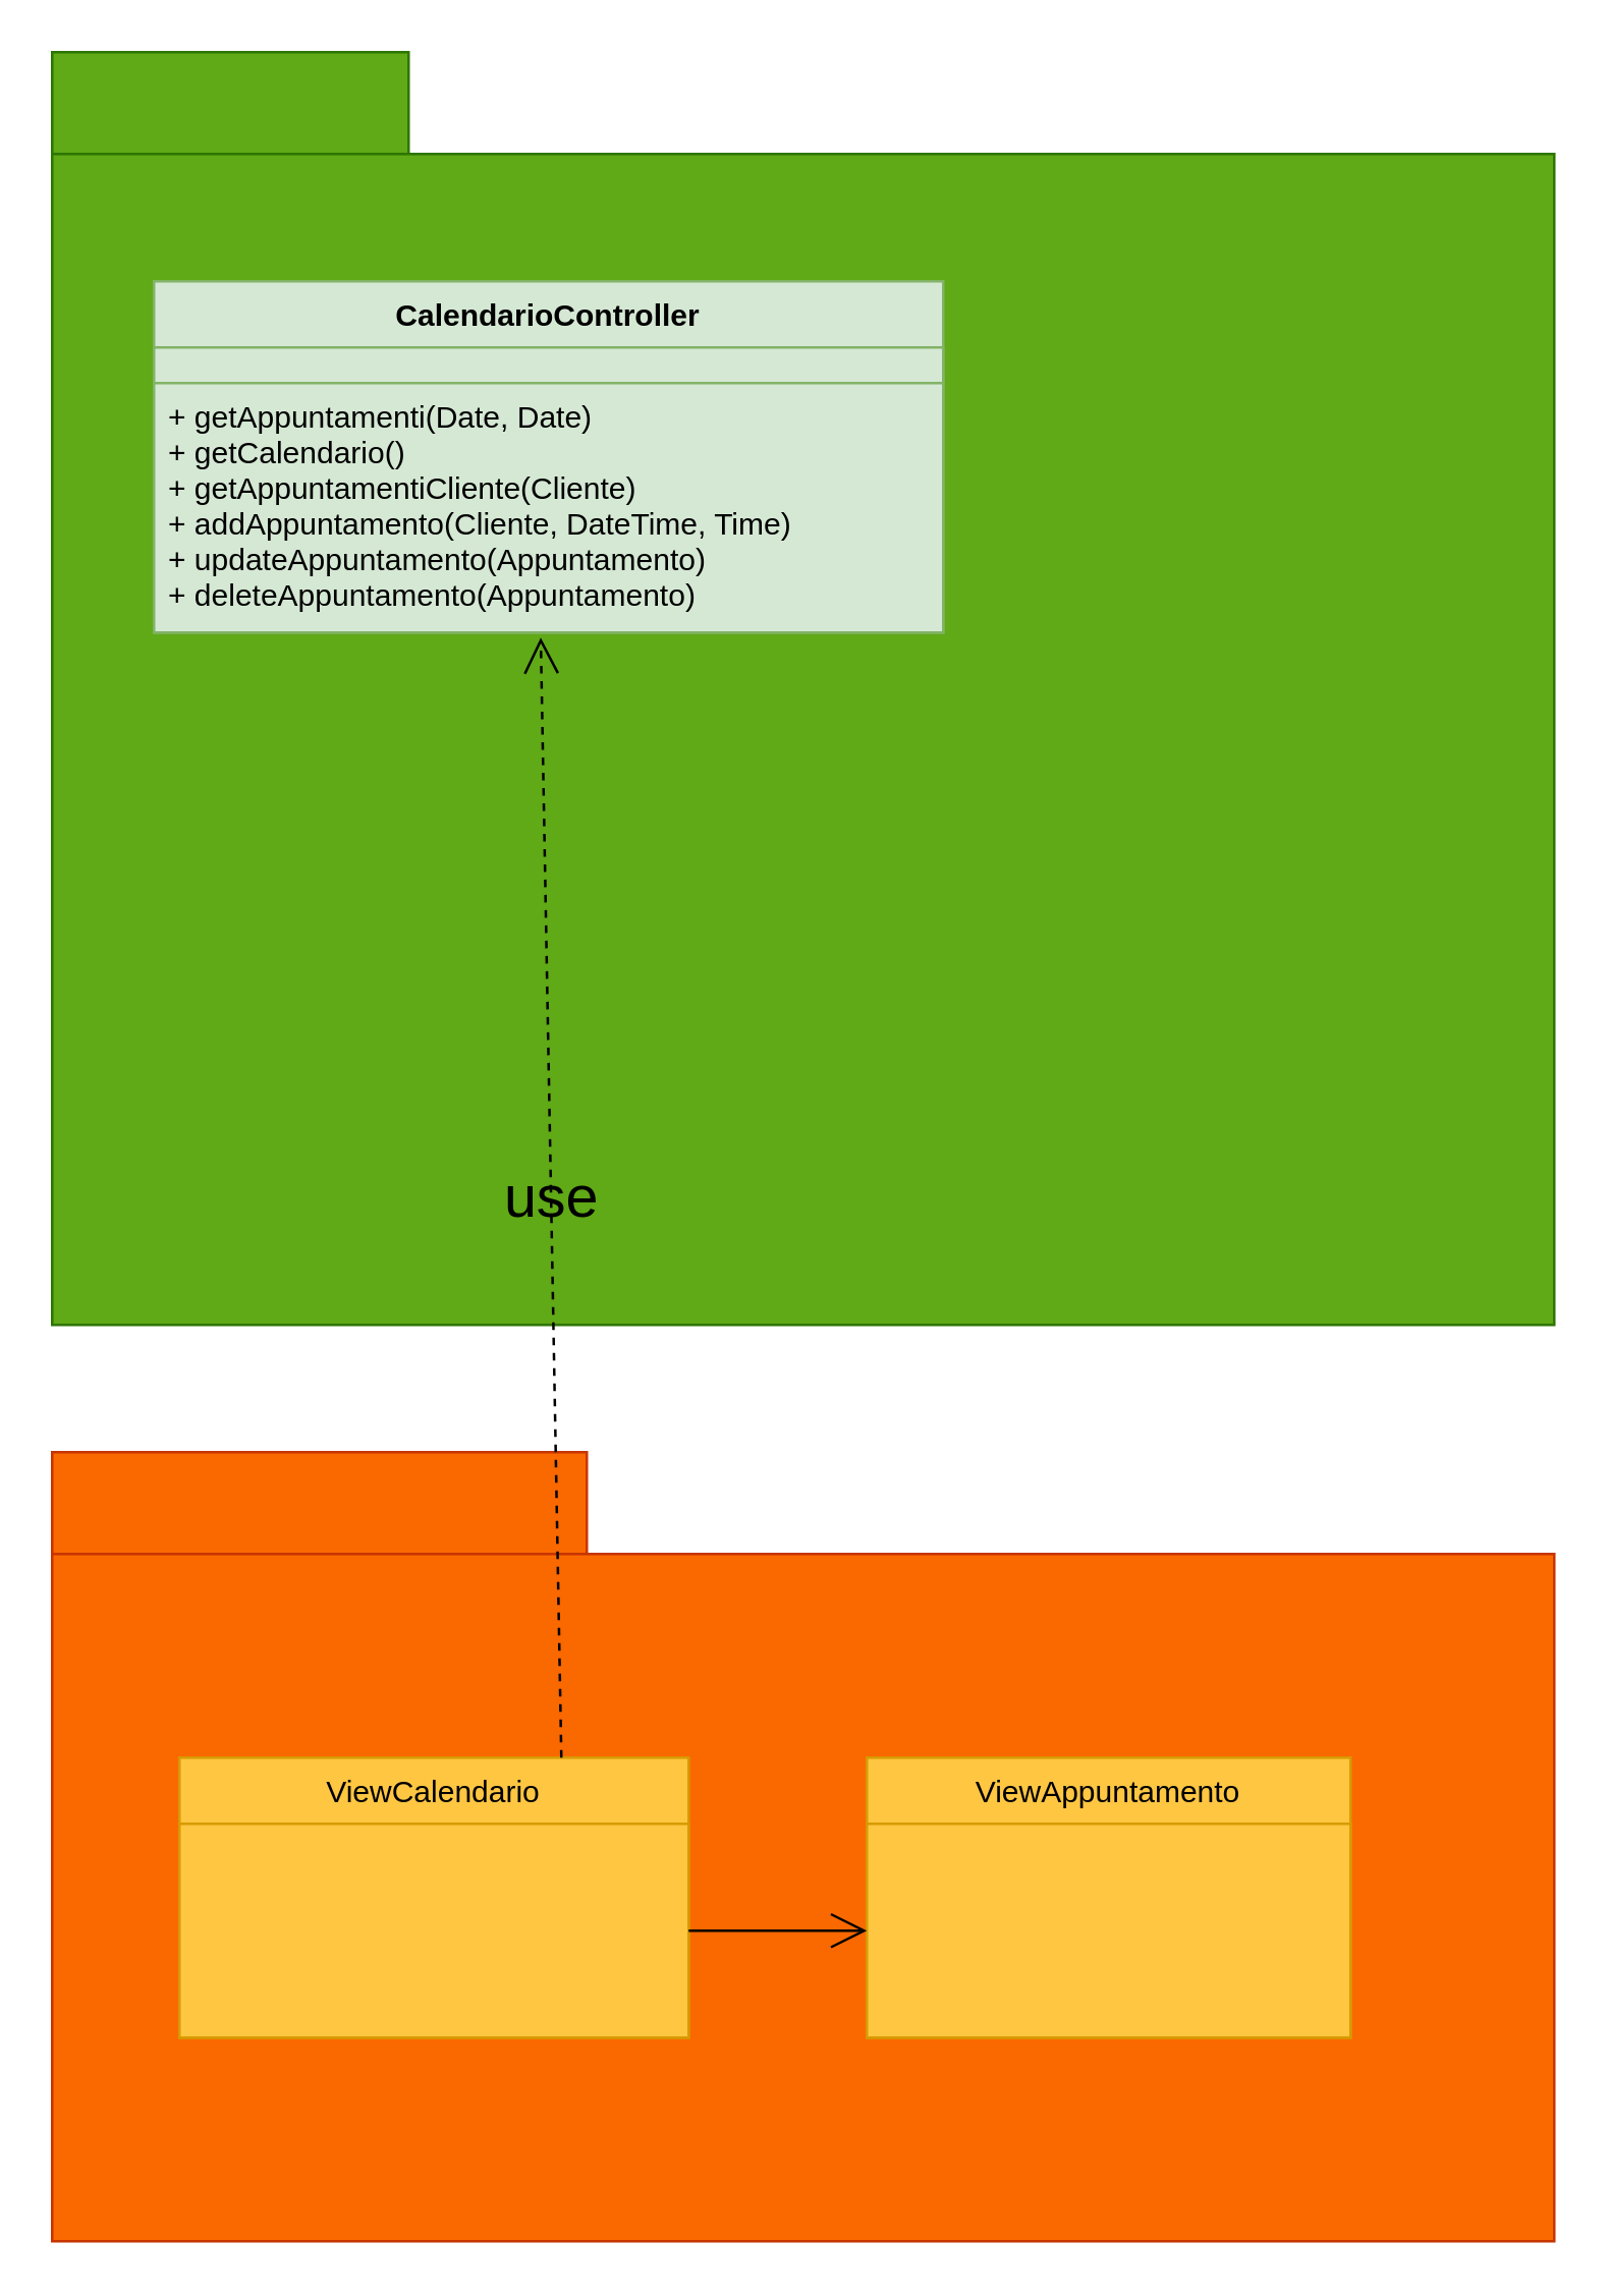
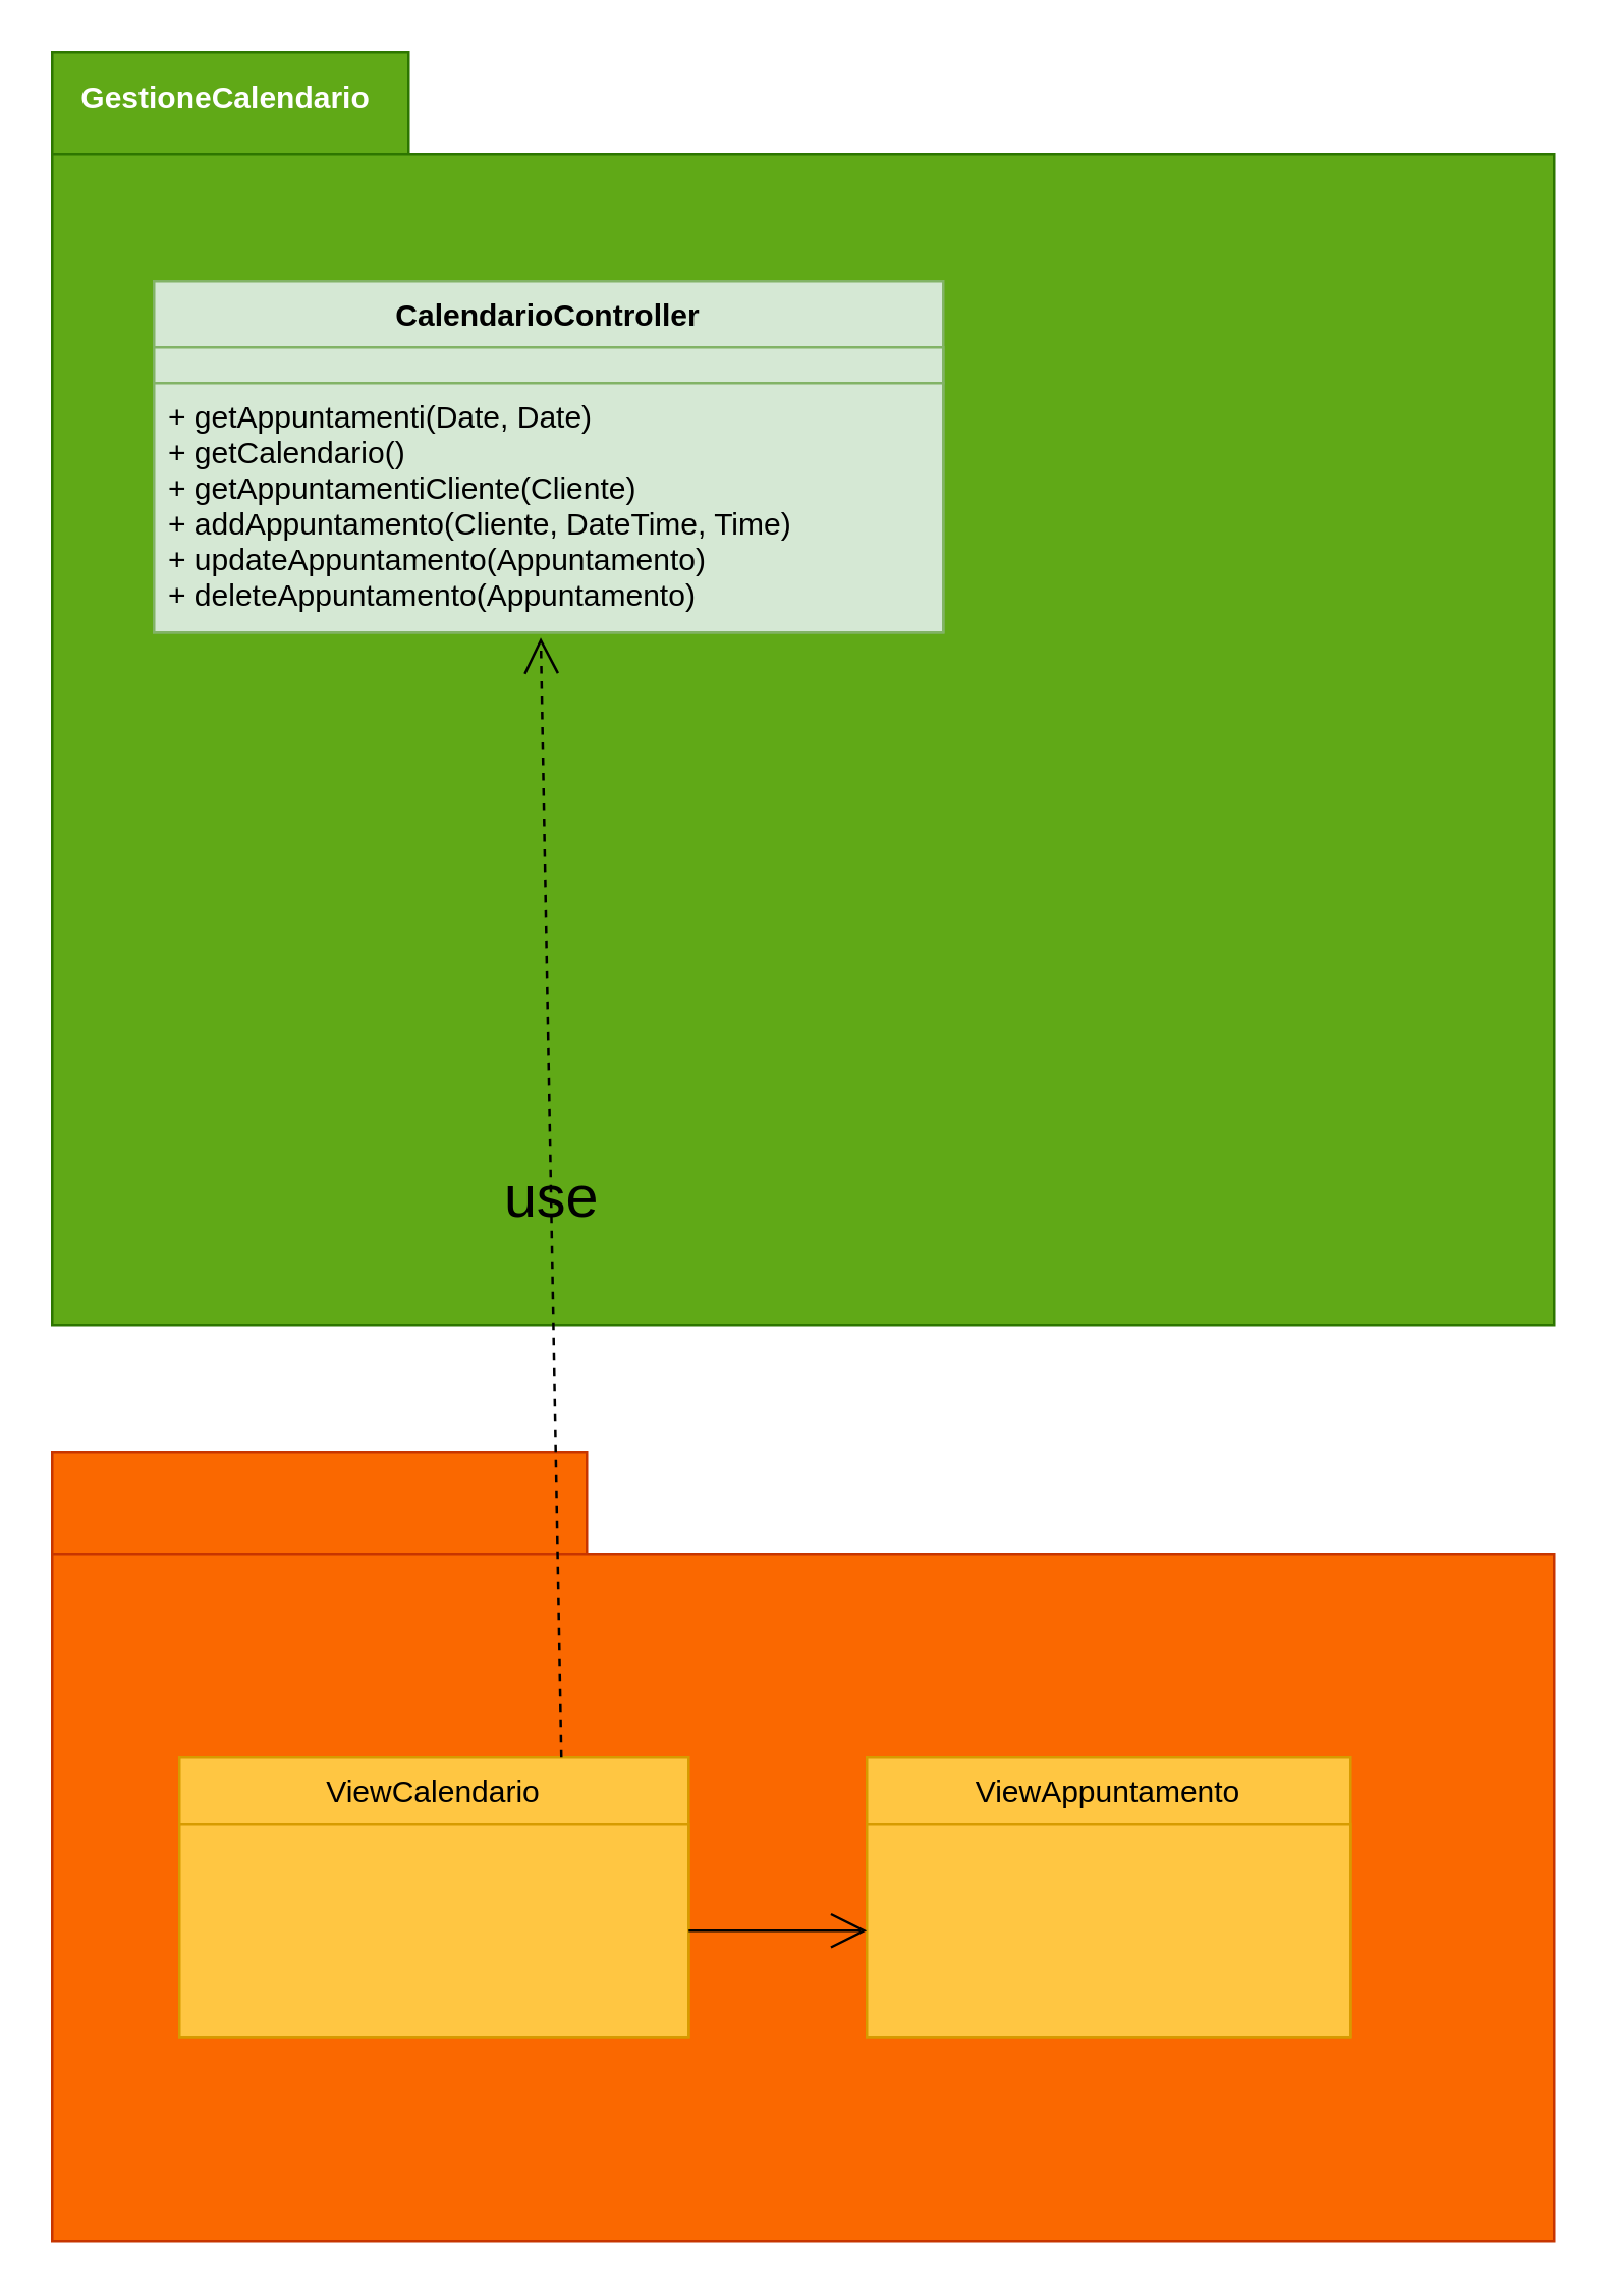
  <mxCell id="0" />
  <mxCell id="1" parent="0" />
  <mxCell id="2" value="" style="group" parent="1" vertex="1" connectable="0"><mxGeometry x="20" y="20" width="590" height="500" as="geometry" /></mxCell>
  <mxCell id="3" value="" style="shape=folder;fontStyle=1;spacingTop=10;tabWidth=140;tabHeight=40;tabPosition=left;html=1;fillColor=#60a917;strokeColor=#2D7600;fontColor=#ffffff;" parent="2" vertex="1"><mxGeometry width="590" height="500" as="geometry" /></mxCell>
+ <mxCell id="4" value="GestioneCalendario" style="text;align=center;fontStyle=1;verticalAlign=middle;spacingLeft=3;spacingRight=3;rotatable=0;points=[[0,0.5],[1,0.5]];portConstraint=eastwest;fontColor=#FFFFFF;" parent="2" vertex="1"><mxGeometry x="13.538" y="0.845" width="109.767" height="33.333" as="geometry" /></mxCell>
  <mxCell id="5" value="CalendarioController" style="swimlane;fontStyle=1;align=center;verticalAlign=top;childLayout=stackLayout;horizontal=1;startSize=26;horizontalStack=0;resizeParent=1;resizeParentMax=0;resizeLast=0;collapsible=1;marginBottom=0;fillColor=#d5e8d4;strokeColor=#82b366;" parent="2" vertex="1"><mxGeometry x="40" y="90" width="310" height="138" as="geometry" /></mxCell>
  <mxCell id="6" value="" style="text;align=left;verticalAlign=top;spacingLeft=4;spacingRight=4;overflow=hidden;rotatable=0;points=[[0,0.5],[1,0.5]];portConstraint=eastwest;fillColor=#d5e8d4;strokeColor=#82b366;" parent="5" vertex="1"><mxGeometry y="26" width="310" height="14" as="geometry" /></mxCell>
  <mxCell id="7" value="+ getAppuntamenti(Date, Date)&#10;+ getCalendario()&#10;+ getAppuntamentiCliente(Cliente)&#10;+ addAppuntamento(Cliente, DateTime,  Time)&#10;+ updateAppuntamento(Appuntamento)&#10;+ deleteAppuntamento(Appuntamento)&#10;&#10;" style="text;strokeColor=#82b366;fillColor=#d5e8d4;align=left;verticalAlign=top;spacingLeft=4;spacingRight=4;overflow=hidden;rotatable=0;points=[[0,0.5],[1,0.5]];portConstraint=eastwest;" parent="5" vertex="1"><mxGeometry y="40" width="310" height="98" as="geometry" /></mxCell>
  <mxCell id="8" value="" style="shape=folder;fontStyle=1;spacingTop=10;tabWidth=210;tabHeight=40;tabPosition=left;html=1;fontColor=#000000;fillColor=#fa6800;strokeColor=#C73500;" parent="1" vertex="1"><mxGeometry x="20" y="570" width="590" height="310" as="geometry" /></mxCell>
  <mxCell id="9" value="ViewAppuntamento" style="swimlane;fontStyle=0;childLayout=stackLayout;horizontal=1;startSize=26;fillColor=#FFC642;horizontalStack=0;resizeParent=1;resizeParentMax=0;resizeLast=0;collapsible=1;marginBottom=0;strokeColor=#d79b00;" parent="1" vertex="1"><mxGeometry x="340" y="690" width="190" height="110" as="geometry" /></mxCell>
  <mxCell id="10" value="" style="text;strokeColor=#d79b00;fillColor=#FFC642;align=left;verticalAlign=top;spacingLeft=4;spacingRight=4;overflow=hidden;rotatable=0;points=[[0,0.5],[1,0.5]];portConstraint=eastwest;" parent="9" vertex="1"><mxGeometry y="26" width="190" height="84" as="geometry" /></mxCell>
  <mxCell id="11" value="ViewCalendario" style="swimlane;fontStyle=0;childLayout=stackLayout;horizontal=1;startSize=26;fillColor=#FFC642;horizontalStack=0;resizeParent=1;resizeParentMax=0;resizeLast=0;collapsible=1;marginBottom=0;strokeColor=#d79b00;" parent="1" vertex="1"><mxGeometry x="70" y="690" width="200" height="110" as="geometry" /></mxCell>
  <mxCell id="12" value="" style="text;strokeColor=#d79b00;fillColor=#FFC642;align=left;verticalAlign=top;spacingLeft=4;spacingRight=4;overflow=hidden;rotatable=0;points=[[0,0.5],[1,0.5]];portConstraint=eastwest;" parent="11" vertex="1"><mxGeometry y="26" width="200" height="84" as="geometry" /></mxCell>
  <mxCell id="13" value="&lt;span style=&quot;font-size: 23px&quot;&gt;&lt;font color=&quot;#000000&quot;&gt;use&lt;/font&gt;&lt;/span&gt;" style="endArrow=open;endSize=12;dashed=1;html=1;rounded=0;fontColor=#FFFFFF;exitX=0.75;exitY=0;exitDx=0;exitDy=0;entryX=0.49;entryY=1.02;entryDx=0;entryDy=0;entryPerimeter=0;labelBackgroundColor=none;spacing=7;fontSize=23;" parent="1" source="11" target="7" edge="1"><mxGeometry width="160" relative="1" as="geometry"><mxPoint x="300" y="900" as="sourcePoint" /><mxPoint x="460" y="900" as="targetPoint" /></mxGeometry></mxCell>
  <mxCell id="14" value="" style="endArrow=open;endFill=1;endSize=12;html=1;rounded=0;fontColor=#FFFFFF;exitX=1;exitY=0.5;exitDx=0;exitDy=0;entryX=0;entryY=0.5;entryDx=0;entryDy=0;" parent="1" source="12" target="10" edge="1"><mxGeometry width="160" relative="1" as="geometry"><mxPoint x="300" y="840" as="sourcePoint" /><mxPoint x="460" y="840" as="targetPoint" /></mxGeometry></mxCell>
